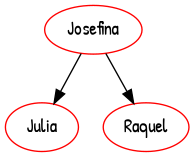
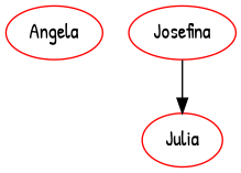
  strict digraph {
    fontname="Patrick Hand"
    node [color=red fontname="Patrick Hand"]
    edge [color=black fontname="Patrick Hand"]
+   n1 [label=Angela]
    n2 [label=Julia]
-   n3 [label=Raquel]
    n4 [label=Josefina]
    n4 -> n2
-   n4 -> n3
  }
